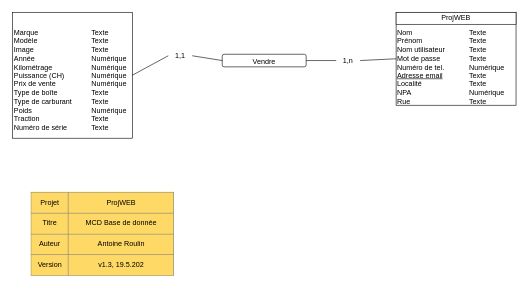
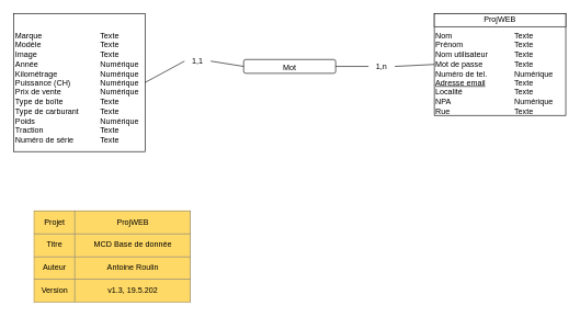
  <mxCell id="0" />
  <mxCell id="1" parent="0" />
  <mxCell id="2" value="&lt;div style=&quot;box-sizing: border-box ; width: 100% ; padding: 2px&quot;&gt;&lt;br&gt;&lt;/div&gt;" style="verticalAlign=top;align=center;overflow=fill;html=1;rounded=0;shadow=0;comic=0;labelBackgroundColor=none;strokeColor=#000000;strokeWidth=1;fillColor=#ffffff;fontFamily=Verdana;fontSize=12;fontColor=#000000;" parent="1" vertex="1"><mxGeometry x="20" y="20" width="200" height="210" as="geometry" /></mxCell>
  <mxCell id="3" value="Marque&lt;br&gt;Modèle&lt;br&gt;Image&lt;br&gt;Année&lt;br&gt;Kilométrage&lt;br&gt;Puissance (CH)&lt;br&gt;Prix de vente&lt;br&gt;Type de boîte&lt;br&gt;Type de carburant&lt;br&gt;Poids&lt;br&gt;Traction&lt;br&gt;Numéro de série" style="text;html=1;strokeColor=none;fillColor=none;align=left;verticalAlign=top;whiteSpace=wrap;rounded=0;" parent="1" vertex="1"><mxGeometry x="21" y="40" width="110" height="180" as="geometry" /></mxCell>
  <mxCell id="4" value="Texte&lt;br&gt;Texte&lt;br&gt;Texte&lt;br&gt;Numérique&lt;br&gt;Numérique&lt;br&gt;Numérique&lt;br&gt;Numérique&lt;br&gt;Texte&lt;br&gt;Texte&lt;br&gt;Numérique&lt;br&gt;Texte&lt;br&gt;Texte" style="text;html=1;strokeColor=none;fillColor=none;align=left;verticalAlign=top;whiteSpace=wrap;rounded=0;" parent="1" vertex="1"><mxGeometry x="150" y="40" width="70" height="180" as="geometry" /></mxCell>
  <mxCell id="5" value="&lt;div style=&quot;box-sizing: border-box ; width: 100% ; padding: 2px&quot;&gt;&lt;br&gt;&lt;/div&gt;" style="verticalAlign=top;align=center;overflow=fill;html=1;rounded=0;shadow=0;comic=0;labelBackgroundColor=none;strokeColor=#000000;strokeWidth=1;fillColor=#ffffff;fontFamily=Verdana;fontSize=12;fontColor=#000000;" parent="1" vertex="1"><mxGeometry x="660" y="20" width="200" height="155" as="geometry" /></mxCell>
  <mxCell id="6" value="ProjWEB" style="rounded=0;whiteSpace=wrap;html=1;" parent="1" vertex="1"><mxGeometry x="660" y="20" width="200" height="20" as="geometry" /></mxCell>
  <mxCell id="7" value="Nom&lt;br&gt;Prénom&lt;br&gt;Nom utilisateur&lt;br&gt;Mot de passe&lt;br&gt;Numéro de tel.&lt;br&gt;&lt;u&gt;Adresse email&lt;/u&gt;&lt;br&gt;Localité&lt;br&gt;NPA&lt;br&gt;Rue" style="text;html=1;strokeColor=none;fillColor=none;align=left;verticalAlign=top;whiteSpace=wrap;rounded=0;" parent="1" vertex="1"><mxGeometry x="660" y="40" width="100" height="110" as="geometry" /></mxCell>
  <mxCell id="8" value="Texte&lt;br&gt;Texte&lt;br&gt;Texte&lt;br&gt;Texte&lt;br&gt;Numérique&lt;br&gt;Texte&lt;br&gt;Texte&lt;br&gt;Numérique&lt;br&gt;Texte" style="text;html=1;strokeColor=none;fillColor=none;align=left;verticalAlign=top;whiteSpace=wrap;rounded=0;" parent="1" vertex="1"><mxGeometry x="780" y="40" width="80" height="110" as="geometry" /></mxCell>
  <mxCell id="9" value="" style="rounded=1;whiteSpace=wrap;html=1;" parent="1" vertex="1"><mxGeometry x="370" y="90" width="140" height="21" as="geometry" /></mxCell>
- <mxCell id="10" value="Vendre" style="text;html=1;strokeColor=none;fillColor=none;align=center;verticalAlign=middle;whiteSpace=wrap;rounded=0;" parent="1" vertex="1"><mxGeometry x="380" y="92" width="120" height="20" as="geometry" /></mxCell>
+ <mxCell id="10" value="Mot" style="text;html=1;strokeColor=none;fillColor=none;align=center;verticalAlign=middle;whiteSpace=wrap;rounded=0;" parent="1" vertex="1"><mxGeometry x="380" y="92" width="120" height="20" as="geometry" /></mxCell>
  <mxCell id="11" value="&lt;table border=&quot;1&quot; width=&quot;100%&quot; style=&quot;width: 100% ; height: 100% ; border-collapse: collapse&quot;&gt;&lt;tbody&gt;&lt;tr&gt;&lt;td align=&quot;center&quot;&gt;Projet&lt;/td&gt;&lt;td align=&quot;center&quot;&gt;ProjWEB&lt;/td&gt;&lt;/tr&gt;&lt;tr&gt;&lt;td align=&quot;center&quot;&gt;Titre&lt;/td&gt;&lt;td align=&quot;center&quot;&gt;MCD Base de donnée&lt;/td&gt;&lt;/tr&gt;&lt;tr&gt;&lt;td align=&quot;center&quot;&gt;Auteur&lt;/td&gt;&lt;td align=&quot;center&quot;&gt;Antoine Roulin&lt;/td&gt;&lt;/tr&gt;&lt;tr&gt;&lt;td style=&quot;text-align: center&quot;&gt;Version&lt;/td&gt;&lt;td style=&quot;text-align: center&quot;&gt;v1.3, 19.5.202&lt;/td&gt;&lt;/tr&gt;&lt;/tbody&gt;&lt;/table&gt;" style="text;html=1;overflow=fill;labelBackgroundColor=#FFD966;" parent="1" vertex="1"><mxGeometry x="51" y="320" width="239" height="140" as="geometry" /></mxCell>
  <mxCell id="12" value="" style="endArrow=none;html=1;exitX=1;exitY=0.5;exitDx=0;exitDy=0;entryX=0;entryY=0.5;entryDx=0;entryDy=0;startArrow=none;" parent="1" source="13" target="9" edge="1"><mxGeometry width="50" height="50" relative="1" as="geometry"><mxPoint x="370" y="220" as="sourcePoint" /><mxPoint x="440" y="150" as="targetPoint" /></mxGeometry></mxCell>
  <mxCell id="13" value="1,1" style="text;html=1;strokeColor=none;fillColor=none;align=center;verticalAlign=middle;whiteSpace=wrap;rounded=0;" parent="1" vertex="1"><mxGeometry x="280" y="80" width="40" height="25" as="geometry" /></mxCell>
  <mxCell id="14" value="" style="endArrow=none;html=1;exitX=1;exitY=0.5;exitDx=0;exitDy=0;entryX=0;entryY=0.5;entryDx=0;entryDy=0;" parent="1" source="2" target="13" edge="1"><mxGeometry width="50" height="50" relative="1" as="geometry"><mxPoint x="220" y="125" as="sourcePoint" /><mxPoint x="370" y="100.5" as="targetPoint" /></mxGeometry></mxCell>
  <mxCell id="15" value="" style="endArrow=none;html=1;exitX=1;exitY=0.5;exitDx=0;exitDy=0;entryX=0;entryY=0.5;entryDx=0;entryDy=0;startArrow=none;" parent="1" source="16" target="5" edge="1"><mxGeometry width="50" height="50" relative="1" as="geometry"><mxPoint x="410" y="250" as="sourcePoint" /><mxPoint x="460" y="200" as="targetPoint" /></mxGeometry></mxCell>
  <mxCell id="16" value="1,n" style="text;html=1;strokeColor=none;fillColor=none;align=center;verticalAlign=middle;whiteSpace=wrap;rounded=0;" parent="1" vertex="1"><mxGeometry x="560" y="88" width="40" height="25" as="geometry" /></mxCell>
  <mxCell id="17" value="" style="endArrow=none;html=1;exitX=1;exitY=0.5;exitDx=0;exitDy=0;entryX=0;entryY=0.5;entryDx=0;entryDy=0;" parent="1" source="9" target="16" edge="1"><mxGeometry width="50" height="50" relative="1" as="geometry"><mxPoint x="510" y="100.5" as="sourcePoint" /><mxPoint x="660" y="97.5" as="targetPoint" /></mxGeometry></mxCell>
